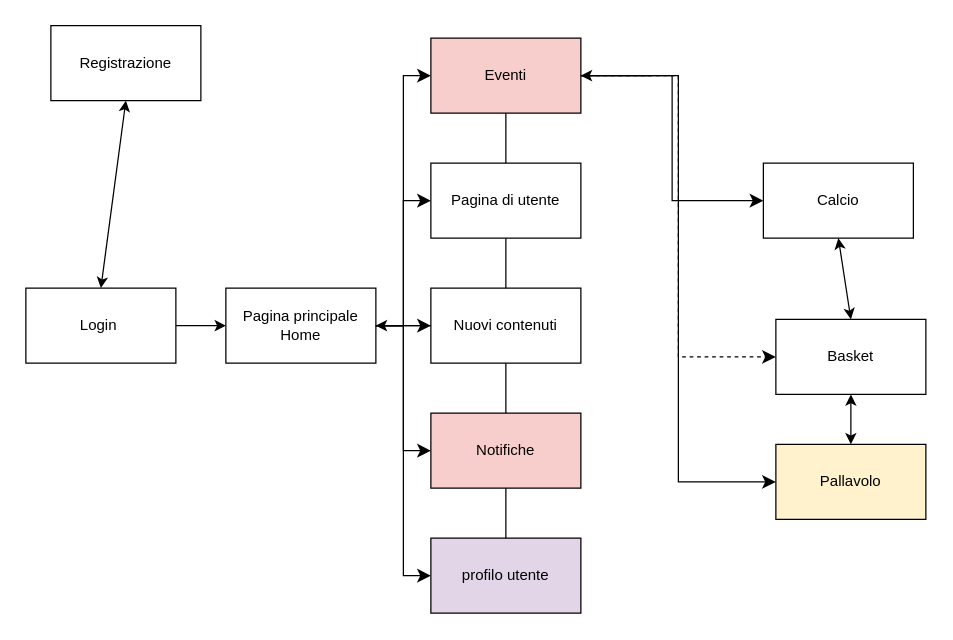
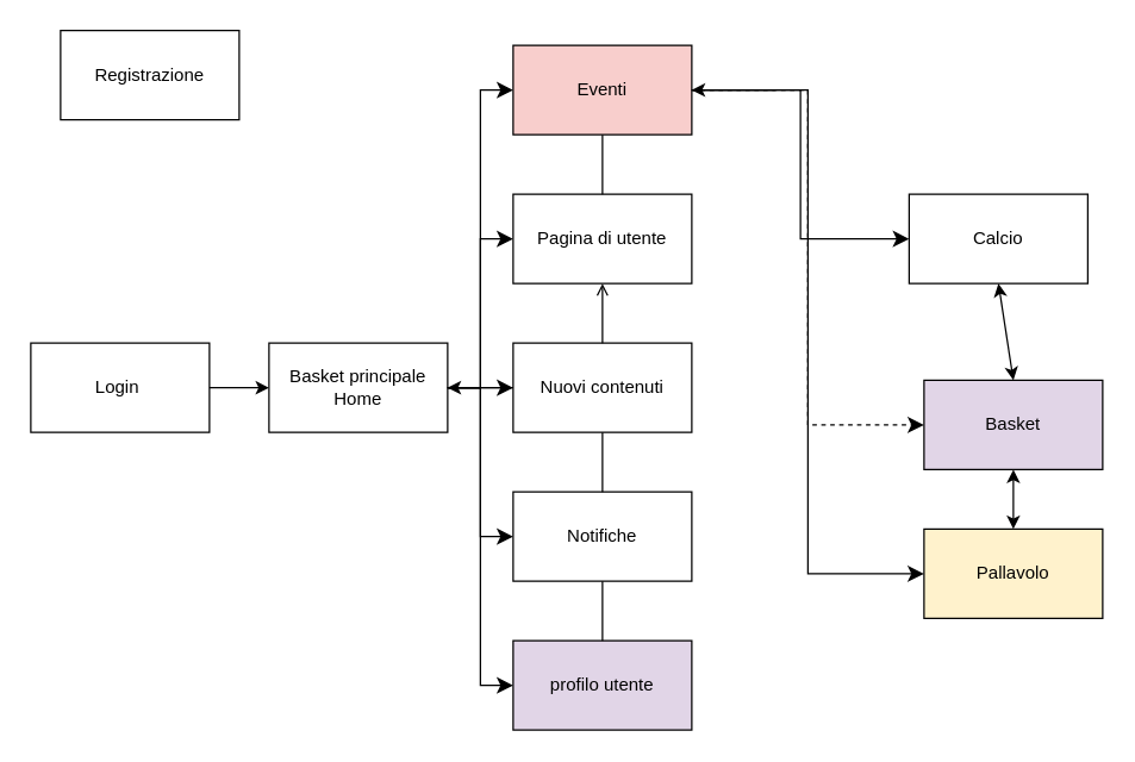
  <mxCell id="0" />
  <mxCell id="1" parent="0" />
  <mxCell id="2" value="&lt;font style=&quot;vertical-align: inherit;&quot;&gt;&lt;font style=&quot;vertical-align: inherit;&quot;&gt;Login&amp;nbsp;&lt;/font&gt;&lt;/font&gt;" style="rounded=0;whiteSpace=wrap;html=1;fillColor=#FFFFFF;" parent="1" vertex="1"><mxGeometry x="20" y="230" width="120" height="60" as="geometry" /></mxCell>
- <mxCell id="3" value="&lt;font style=&quot;vertical-align: inherit;&quot;&gt;&lt;font style=&quot;vertical-align: inherit;&quot;&gt;Pagina principale&lt;br&gt;Home&lt;br&gt;&lt;/font&gt;&lt;/font&gt;" style="rounded=0;whiteSpace=wrap;html=1;fillColor=#FFFFFF;" parent="1" vertex="1"><mxGeometry x="180" y="230" width="120" height="60" as="geometry" /></mxCell>
+ <mxCell id="3" value="&lt;font style=&quot;vertical-align: inherit;&quot;&gt;&lt;font style=&quot;vertical-align: inherit;&quot;&gt;Basket principale&lt;br&gt;Home&lt;br&gt;&lt;/font&gt;&lt;/font&gt;" style="rounded=0;whiteSpace=wrap;html=1;fillColor=#FFFFFF;" parent="1" vertex="1"><mxGeometry x="180" y="230" width="120" height="60" as="geometry" /></mxCell>
  <mxCell id="4" value="&lt;font style=&quot;vertical-align: inherit;&quot;&gt;&lt;font style=&quot;vertical-align: inherit;&quot;&gt;&lt;font style=&quot;vertical-align: inherit;&quot;&gt;&lt;font style=&quot;vertical-align: inherit;&quot;&gt;Registrazione&lt;/font&gt;&lt;/font&gt;&lt;/font&gt;&lt;/font&gt;" style="rounded=0;whiteSpace=wrap;html=1;fillColor=#FFFFFF;shadow=0;" parent="1" vertex="1"><mxGeometry x="40" y="20" width="120" height="60" as="geometry" /></mxCell>
  <mxCell id="5" value="&lt;font style=&quot;vertical-align: inherit;&quot;&gt;&lt;font style=&quot;vertical-align: inherit;&quot;&gt;Eventi&lt;/font&gt;&lt;/font&gt;" style="rounded=0;whiteSpace=wrap;html=1;fillColor=#f8cecc;" parent="1" vertex="1"><mxGeometry x="344" y="30" width="120" height="60" as="geometry" /></mxCell>
  <mxCell id="6" value="&lt;font style=&quot;vertical-align: inherit;&quot;&gt;&lt;font style=&quot;vertical-align: inherit;&quot;&gt;Pagina di utente&lt;/font&gt;&lt;/font&gt;" style="rounded=0;whiteSpace=wrap;html=1;fillColor=#FFFFFF;" parent="1" vertex="1"><mxGeometry x="344" y="130" width="120" height="60" as="geometry" /></mxCell>
  <mxCell id="7" value="&lt;font style=&quot;vertical-align: inherit;&quot;&gt;&lt;font style=&quot;vertical-align: inherit;&quot;&gt;Nuovi contenuti&lt;/font&gt;&lt;/font&gt;" style="rounded=0;whiteSpace=wrap;html=1;fillColor=#FFFFFF;" parent="1" vertex="1"><mxGeometry x="344" y="230" width="120" height="60" as="geometry" /></mxCell>
- <mxCell id="8" value="&lt;font style=&quot;vertical-align: inherit;&quot;&gt;&lt;font style=&quot;vertical-align: inherit;&quot;&gt;Notifiche&lt;/font&gt;&lt;/font&gt;" style="rounded=0;whiteSpace=wrap;html=1;fillColor=#f8cecc;" parent="1" vertex="1"><mxGeometry x="344" y="330" width="120" height="60" as="geometry" /></mxCell>
+ <mxCell id="8" value="&lt;font style=&quot;vertical-align: inherit;&quot;&gt;&lt;font style=&quot;vertical-align: inherit;&quot;&gt;Notifiche&lt;/font&gt;&lt;/font&gt;" style="rounded=0;whiteSpace=wrap;html=1;fillColor=#FFFFFF;" parent="1" vertex="1"><mxGeometry x="344" y="330" width="120" height="60" as="geometry" /></mxCell>
  <mxCell id="9" value="&lt;font style=&quot;vertical-align: inherit;&quot;&gt;&lt;font style=&quot;vertical-align: inherit;&quot;&gt;profilo utente&lt;/font&gt;&lt;/font&gt;" style="rounded=0;whiteSpace=wrap;html=1;fillColor=#e1d5e7;" parent="1" vertex="1"><mxGeometry x="344" y="430" width="120" height="60" as="geometry" /></mxCell>
  <mxCell id="10" value="Pallavolo" style="rounded=0;whiteSpace=wrap;html=1;fillColor=#fff2cc;" parent="1" vertex="1"><mxGeometry x="620" y="355" width="120" height="60" as="geometry" /></mxCell>
- <mxCell id="11" value="Basket" style="rounded=0;whiteSpace=wrap;html=1;fillColor=#FFFFFF;" parent="1" vertex="1"><mxGeometry x="620" y="255" width="120" height="60" as="geometry" /></mxCell>
+ <mxCell id="11" value="Basket" style="rounded=0;whiteSpace=wrap;html=1;fillColor=#e1d5e7;" parent="1" vertex="1"><mxGeometry x="620" y="255" width="120" height="60" as="geometry" /></mxCell>
  <mxCell id="12" value="Calcio" style="rounded=0;whiteSpace=wrap;html=1;fillColor=#FFFFFF;" parent="1" vertex="1"><mxGeometry x="610" y="130" width="120" height="60" as="geometry" /></mxCell>
  <mxCell id="13" value="" style="endArrow=classic;html=1;rounded=0;entryX=0;entryY=0.5;entryDx=0;entryDy=0;" parent="1" target="3" edge="1"><mxGeometry width="50" height="50" relative="1" as="geometry"><mxPoint x="140" y="260" as="sourcePoint" /><mxPoint x="190" y="210" as="targetPoint" /></mxGeometry></mxCell>
  <mxCell id="14" value="" style="edgeStyle=elbowEdgeStyle;elbow=horizontal;endArrow=classic;html=1;curved=0;rounded=0;endSize=8;startSize=8;entryX=0;entryY=0.5;entryDx=0;entryDy=0;" parent="1" target="7" edge="1"><mxGeometry width="50" height="50" relative="1" as="geometry"><mxPoint x="300" y="260" as="sourcePoint" /><mxPoint x="340" y="220" as="targetPoint" /></mxGeometry></mxCell>
  <mxCell id="15" value="" style="edgeStyle=elbowEdgeStyle;elbow=horizontal;endArrow=classic;html=1;curved=0;rounded=0;endSize=8;startSize=8;entryX=0;entryY=0.5;entryDx=0;entryDy=0;" parent="1" target="6" edge="1"><mxGeometry width="50" height="50" relative="1" as="geometry"><mxPoint x="300" y="260" as="sourcePoint" /><mxPoint x="350" y="210" as="targetPoint" /></mxGeometry></mxCell>
  <mxCell id="16" value="" style="edgeStyle=elbowEdgeStyle;elbow=horizontal;endArrow=classic;html=1;curved=0;rounded=0;endSize=8;startSize=8;entryX=0;entryY=0.5;entryDx=0;entryDy=0;" parent="1" target="5" edge="1"><mxGeometry width="50" height="50" relative="1" as="geometry"><mxPoint x="300" y="260" as="sourcePoint" /><mxPoint x="350" y="210" as="targetPoint" /></mxGeometry></mxCell>
  <mxCell id="17" value="" style="edgeStyle=elbowEdgeStyle;elbow=horizontal;endArrow=classic;html=1;curved=0;rounded=0;endSize=8;startSize=8;entryX=0;entryY=0.5;entryDx=0;entryDy=0;" parent="1" target="8" edge="1"><mxGeometry width="50" height="50" relative="1" as="geometry"><mxPoint x="300" y="260" as="sourcePoint" /><mxPoint x="350" y="210" as="targetPoint" /></mxGeometry></mxCell>
  <mxCell id="18" value="" style="edgeStyle=elbowEdgeStyle;elbow=horizontal;endArrow=classic;html=1;curved=0;rounded=0;endSize=8;startSize=8;entryX=0;entryY=0.5;entryDx=0;entryDy=0;" parent="1" target="9" edge="1"><mxGeometry width="50" height="50" relative="1" as="geometry"><mxPoint x="300" y="260" as="sourcePoint" /><mxPoint x="350" y="210" as="targetPoint" /></mxGeometry></mxCell>
- <mxCell id="19" value="" style="endArrow=classic;startArrow=classic;html=1;rounded=0;entryX=0.5;entryY=1;entryDx=0;entryDy=0;exitX=0.5;exitY=0;exitDx=0;exitDy=0;" parent="1" source="2" target="4" edge="1"><mxGeometry width="50" height="50" relative="1" as="geometry"><mxPoint x="80" y="230" as="sourcePoint" /><mxPoint x="130" y="180" as="targetPoint" /></mxGeometry></mxCell>
  <mxCell id="20" value="" style="edgeStyle=elbowEdgeStyle;elbow=horizontal;endArrow=classic;html=1;curved=0;rounded=0;endSize=8;startSize=8;entryX=0;entryY=0.5;entryDx=0;entryDy=0;exitX=1;exitY=0.5;exitDx=0;exitDy=0;dashed=1;" parent="1" source="5" target="11" edge="1"><mxGeometry width="50" height="50" relative="1" as="geometry"><mxPoint x="470" y="20" as="sourcePoint" /><mxPoint x="520" y="-30" as="targetPoint" /></mxGeometry></mxCell>
  <mxCell id="21" value="" style="edgeStyle=elbowEdgeStyle;elbow=horizontal;endArrow=classic;html=1;curved=0;rounded=0;endSize=8;startSize=8;entryX=0;entryY=0.5;entryDx=0;entryDy=0;" parent="1" target="10" edge="1"><mxGeometry width="50" height="50" relative="1" as="geometry"><mxPoint x="464" y="60" as="sourcePoint" /><mxPoint x="514" y="10" as="targetPoint" /></mxGeometry></mxCell>
  <mxCell id="22" value="" style="edgeStyle=elbowEdgeStyle;elbow=horizontal;endArrow=classic;html=1;curved=0;rounded=0;endSize=8;startSize=8;entryX=0;entryY=0.5;entryDx=0;entryDy=0;" parent="1" target="12" edge="1"><mxGeometry width="50" height="50" relative="1" as="geometry"><mxPoint x="464" y="60" as="sourcePoint" /><mxPoint x="514" y="10" as="targetPoint" /></mxGeometry></mxCell>
  <mxCell id="23" value="" style="endArrow=none;html=1;rounded=0;entryX=0.5;entryY=1;entryDx=0;entryDy=0;" parent="1" target="5" edge="1"><mxGeometry width="50" height="50" relative="1" as="geometry"><mxPoint x="404" y="130" as="sourcePoint" /><mxPoint x="454" y="80" as="targetPoint" /></mxGeometry></mxCell>
- <mxCell id="24" value="" style="endArrow=none;html=1;rounded=0;entryX=0.5;entryY=1;entryDx=0;entryDy=0;exitX=0.5;exitY=0;exitDx=0;exitDy=0;" parent="1" source="7" target="6" edge="1"><mxGeometry width="50" height="50" relative="1" as="geometry"><mxPoint x="400" y="230" as="sourcePoint" /><mxPoint x="450" y="180" as="targetPoint" /></mxGeometry></mxCell>
+ <mxCell id="24" value="" style="endArrow=open;html=1;rounded=0;entryX=0.5;entryY=1;entryDx=0;entryDy=0;exitX=0.5;exitY=0;exitDx=0;exitDy=0;" parent="1" source="7" target="6" edge="1"><mxGeometry width="50" height="50" relative="1" as="geometry"><mxPoint x="400" y="230" as="sourcePoint" /><mxPoint x="450" y="180" as="targetPoint" /></mxGeometry></mxCell>
  <mxCell id="25" value="" style="endArrow=none;html=1;rounded=0;entryX=0.5;entryY=1;entryDx=0;entryDy=0;" parent="1" target="7" edge="1"><mxGeometry width="50" height="50" relative="1" as="geometry"><mxPoint x="404" y="330" as="sourcePoint" /><mxPoint x="454" y="280" as="targetPoint" /></mxGeometry></mxCell>
  <mxCell id="26" value="" style="endArrow=none;html=1;rounded=0;entryX=0.5;entryY=1;entryDx=0;entryDy=0;" parent="1" target="8" edge="1"><mxGeometry width="50" height="50" relative="1" as="geometry"><mxPoint x="404" y="430" as="sourcePoint" /><mxPoint x="454" y="380" as="targetPoint" /></mxGeometry></mxCell>
  <mxCell id="27" value="" style="endArrow=classic;startArrow=classic;html=1;rounded=0;entryX=0.5;entryY=1;entryDx=0;entryDy=0;" parent="1" target="12" edge="1"><mxGeometry width="50" height="50" relative="1" as="geometry"><mxPoint x="680" y="255" as="sourcePoint" /><mxPoint x="730" y="205" as="targetPoint" /></mxGeometry></mxCell>
  <mxCell id="28" value="" style="endArrow=classic;startArrow=classic;html=1;rounded=0;entryX=0.5;entryY=1;entryDx=0;entryDy=0;" parent="1" target="11" edge="1"><mxGeometry width="50" height="50" relative="1" as="geometry"><mxPoint x="680" y="355" as="sourcePoint" /><mxPoint x="730" y="305" as="targetPoint" /></mxGeometry></mxCell>
  <mxCell id="29" value="" style="endArrow=classic;html=1;rounded=0;entryX=1;entryY=0.5;entryDx=0;entryDy=0;" parent="1" target="5" edge="1"><mxGeometry width="50" height="50" relative="1" as="geometry"><mxPoint x="520" y="60" as="sourcePoint" /><mxPoint x="570" y="10" as="targetPoint" /></mxGeometry></mxCell>
  <mxCell id="30" value="" style="endArrow=classic;html=1;rounded=0;entryX=1;entryY=0.5;entryDx=0;entryDy=0;" parent="1" target="3" edge="1"><mxGeometry width="50" height="50" relative="1" as="geometry"><mxPoint x="344" y="260" as="sourcePoint" /><mxPoint x="394" y="210" as="targetPoint" /></mxGeometry></mxCell>
